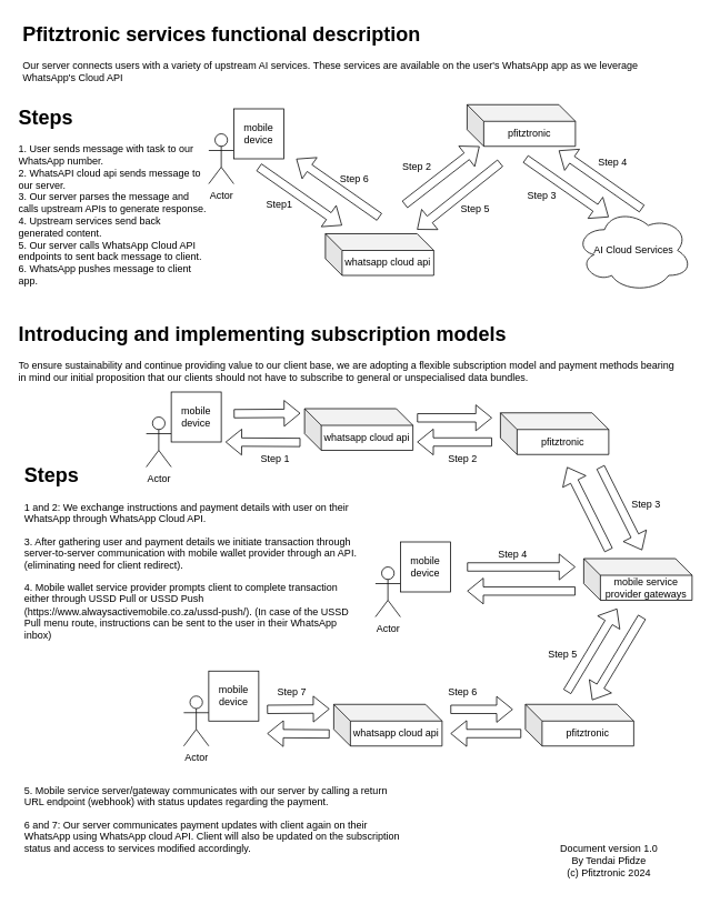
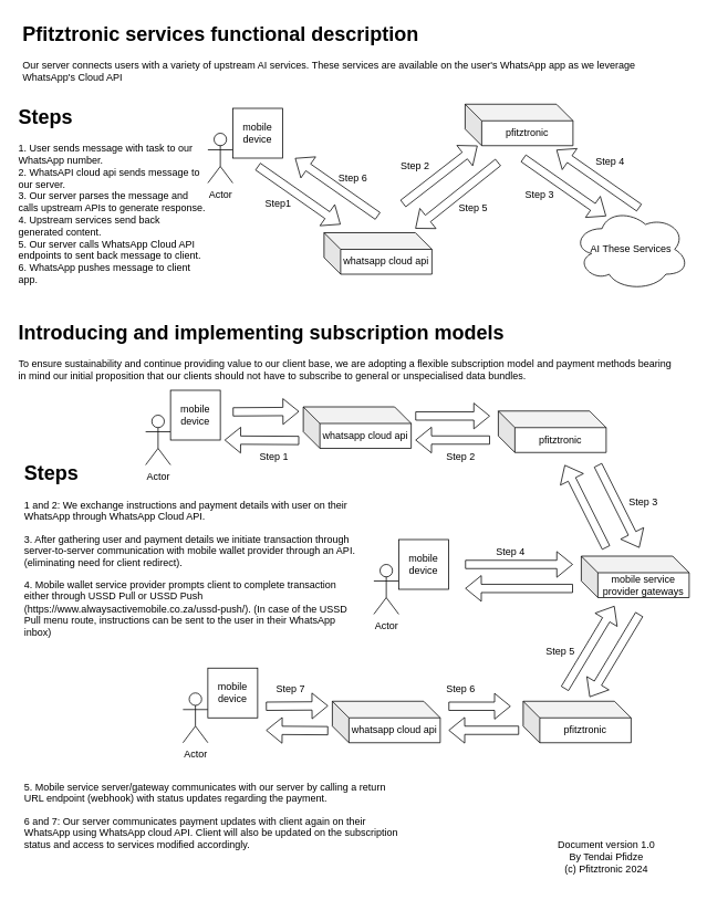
  <mxCell id="0" />
  <mxCell id="1" parent="0" />
  <mxCell id="2" value="Actor" style="shape=umlActor;verticalLabelPosition=bottom;verticalAlign=top;html=1;outlineConnect=0;" vertex="1" parent="1"><mxGeometry x="250" y="160" width="30" height="60" as="geometry" /></mxCell>
  <mxCell id="3" value="mobile device" style="whiteSpace=wrap;html=1;aspect=fixed;" vertex="1" parent="1"><mxGeometry x="280" y="130" width="60" height="60" as="geometry" /></mxCell>
  <mxCell id="4" value="whatsapp cloud api" style="shape=cube;whiteSpace=wrap;html=1;boundedLbl=1;backgroundOutline=1;darkOpacity=0.05;darkOpacity2=0.1;" vertex="1" parent="1"><mxGeometry x="390" y="280" width="130" height="50" as="geometry" /></mxCell>
  <mxCell id="5" value="pfitztronic" style="shape=cube;whiteSpace=wrap;html=1;boundedLbl=1;backgroundOutline=1;darkOpacity=0.05;darkOpacity2=0.1;" vertex="1" parent="1"><mxGeometry x="560" y="125" width="130" height="50" as="geometry" /></mxCell>
- <mxCell id="6" value="AI Cloud Services" style="ellipse;shape=cloud;whiteSpace=wrap;html=1;" vertex="1" parent="1"><mxGeometry x="690" y="250" width="140" height="100" as="geometry" /></mxCell>
+ <mxCell id="6" value="AI These Services" style="ellipse;shape=cloud;whiteSpace=wrap;html=1;" vertex="1" parent="1"><mxGeometry x="690" y="250" width="140" height="100" as="geometry" /></mxCell>
  <mxCell id="7" value="" style="shape=flexArrow;endArrow=classic;html=1;rounded=0;" edge="1" parent="1"><mxGeometry width="50" height="50" relative="1" as="geometry"><mxPoint x="310" y="200" as="sourcePoint" /><mxPoint x="410" y="270" as="targetPoint" /></mxGeometry></mxCell>
  <mxCell id="8" value="" style="shape=flexArrow;endArrow=classic;html=1;rounded=0;" edge="1" parent="1"><mxGeometry width="50" height="50" relative="1" as="geometry"><mxPoint x="455" y="260" as="sourcePoint" /><mxPoint x="355" y="190" as="targetPoint" /></mxGeometry></mxCell>
  <mxCell id="9" value="" style="shape=flexArrow;endArrow=classic;html=1;rounded=0;" edge="1" parent="1"><mxGeometry width="50" height="50" relative="1" as="geometry"><mxPoint x="485" y="245" as="sourcePoint" /><mxPoint x="575" y="175" as="targetPoint" /></mxGeometry></mxCell>
  <mxCell id="10" value="" style="shape=flexArrow;endArrow=classic;html=1;rounded=0;entryX=1;entryY=1;entryDx=0;entryDy=0;entryPerimeter=0;" edge="1" parent="1"><mxGeometry width="50" height="50" relative="1" as="geometry"><mxPoint x="600" y="195" as="sourcePoint" /><mxPoint x="500" y="275" as="targetPoint" /></mxGeometry></mxCell>
  <mxCell id="11" value="" style="shape=flexArrow;endArrow=classic;html=1;rounded=0;" edge="1" parent="1"><mxGeometry width="50" height="50" relative="1" as="geometry"><mxPoint x="770" y="250" as="sourcePoint" /><mxPoint x="670" y="180" as="targetPoint" /></mxGeometry></mxCell>
  <mxCell id="12" value="" style="shape=flexArrow;endArrow=classic;html=1;rounded=0;" edge="1" parent="1"><mxGeometry width="50" height="50" relative="1" as="geometry"><mxPoint x="630" y="190" as="sourcePoint" /><mxPoint x="730" y="260" as="targetPoint" /></mxGeometry></mxCell>
  <mxCell id="13" value="Actor" style="shape=umlActor;verticalLabelPosition=bottom;verticalAlign=top;html=1;outlineConnect=0;" vertex="1" parent="1"><mxGeometry x="175" y="500" width="30" height="60" as="geometry" /></mxCell>
  <mxCell id="14" value="mobile device" style="whiteSpace=wrap;html=1;aspect=fixed;" vertex="1" parent="1"><mxGeometry x="205" y="470" width="60" height="60" as="geometry" /></mxCell>
  <mxCell id="15" value="" style="shape=flexArrow;endArrow=classic;html=1;rounded=0;" edge="1" parent="1"><mxGeometry width="50" height="50" relative="1" as="geometry"><mxPoint x="280" y="496" as="sourcePoint" /><mxPoint x="360" y="495.5" as="targetPoint" /></mxGeometry></mxCell>
  <mxCell id="16" value="whatsapp cloud api" style="shape=cube;whiteSpace=wrap;html=1;boundedLbl=1;backgroundOutline=1;darkOpacity=0.05;darkOpacity2=0.1;" vertex="1" parent="1"><mxGeometry x="365" y="490" width="130" height="50" as="geometry" /></mxCell>
  <mxCell id="17" value="" style="shape=flexArrow;endArrow=classic;html=1;rounded=0;" edge="1" parent="1"><mxGeometry width="50" height="50" relative="1" as="geometry"><mxPoint x="360" y="530.5" as="sourcePoint" /><mxPoint x="270" y="530" as="targetPoint" /></mxGeometry></mxCell>
  <mxCell id="18" value="" style="shape=flexArrow;endArrow=classic;html=1;rounded=0;" edge="1" parent="1"><mxGeometry width="50" height="50" relative="1" as="geometry"><mxPoint x="500" y="501" as="sourcePoint" /><mxPoint x="590" y="501" as="targetPoint" /></mxGeometry></mxCell>
  <mxCell id="19" value="" style="shape=flexArrow;endArrow=classic;html=1;rounded=0;" edge="1" parent="1"><mxGeometry width="50" height="50" relative="1" as="geometry"><mxPoint x="590" y="530" as="sourcePoint" /><mxPoint x="500" y="530" as="targetPoint" /></mxGeometry></mxCell>
  <mxCell id="20" value="mobile service provider gateways" style="shape=cube;whiteSpace=wrap;html=1;boundedLbl=1;backgroundOutline=1;darkOpacity=0.05;darkOpacity2=0.1;" vertex="1" parent="1"><mxGeometry x="700" y="670" width="130" height="50" as="geometry" /></mxCell>
  <mxCell id="21" value="Actor" style="shape=umlActor;verticalLabelPosition=bottom;verticalAlign=top;html=1;outlineConnect=0;" vertex="1" parent="1"><mxGeometry x="450" y="680" width="30" height="60" as="geometry" /></mxCell>
  <mxCell id="22" value="mobile device" style="whiteSpace=wrap;html=1;aspect=fixed;" vertex="1" parent="1"><mxGeometry x="480" y="650" width="60" height="60" as="geometry" /></mxCell>
  <mxCell id="23" value="" style="shape=flexArrow;endArrow=classic;html=1;rounded=0;" edge="1" parent="1"><mxGeometry width="50" height="50" relative="1" as="geometry"><mxPoint x="560" y="680" as="sourcePoint" /><mxPoint x="690" y="680" as="targetPoint" /></mxGeometry></mxCell>
  <mxCell id="24" value="" style="shape=flexArrow;endArrow=classic;html=1;rounded=0;" edge="1" parent="1"><mxGeometry width="50" height="50" relative="1" as="geometry"><mxPoint x="690" y="708.95" as="sourcePoint" /><mxPoint x="560" y="708.95" as="targetPoint" /></mxGeometry></mxCell>
  <mxCell id="25" value="" style="shape=flexArrow;endArrow=classic;html=1;rounded=0;" edge="1" parent="1"><mxGeometry width="50" height="50" relative="1" as="geometry"><mxPoint x="770" y="740" as="sourcePoint" /><mxPoint x="710" y="840" as="targetPoint" /></mxGeometry></mxCell>
  <mxCell id="26" value="pfitztronic" style="shape=cube;whiteSpace=wrap;html=1;boundedLbl=1;backgroundOutline=1;darkOpacity=0.05;darkOpacity2=0.1;" vertex="1" parent="1"><mxGeometry x="630" y="845" width="130" height="50" as="geometry" /></mxCell>
  <mxCell id="27" value="pfitztronic" style="shape=cube;whiteSpace=wrap;html=1;boundedLbl=1;backgroundOutline=1;darkOpacity=0.05;darkOpacity2=0.1;" vertex="1" parent="1"><mxGeometry x="600" y="495" width="130" height="50" as="geometry" /></mxCell>
  <mxCell id="28" value="" style="shape=flexArrow;endArrow=classic;html=1;rounded=0;" edge="1" parent="1"><mxGeometry width="50" height="50" relative="1" as="geometry"><mxPoint x="720" y="560" as="sourcePoint" /><mxPoint x="770" y="660" as="targetPoint" /></mxGeometry></mxCell>
  <mxCell id="29" value="" style="shape=flexArrow;endArrow=classic;html=1;rounded=0;" edge="1" parent="1"><mxGeometry width="50" height="50" relative="1" as="geometry"><mxPoint x="730" y="660" as="sourcePoint" /><mxPoint x="680" y="560" as="targetPoint" /></mxGeometry></mxCell>
  <mxCell id="30" value="" style="shape=flexArrow;endArrow=classic;html=1;rounded=0;" edge="1" parent="1"><mxGeometry width="50" height="50" relative="1" as="geometry"><mxPoint x="680" y="830" as="sourcePoint" /><mxPoint x="740" y="730" as="targetPoint" /></mxGeometry></mxCell>
  <mxCell id="31" value="Actor" style="shape=umlActor;verticalLabelPosition=bottom;verticalAlign=top;html=1;outlineConnect=0;" vertex="1" parent="1"><mxGeometry x="220" y="835" width="30" height="60" as="geometry" /></mxCell>
  <mxCell id="32" value="mobile device" style="whiteSpace=wrap;html=1;aspect=fixed;" vertex="1" parent="1"><mxGeometry x="250" y="805" width="60" height="60" as="geometry" /></mxCell>
  <mxCell id="33" value="" style="shape=flexArrow;endArrow=classic;html=1;rounded=0;" edge="1" parent="1"><mxGeometry width="50" height="50" relative="1" as="geometry"><mxPoint x="320" y="851" as="sourcePoint" /><mxPoint x="395" y="850.5" as="targetPoint" /></mxGeometry></mxCell>
  <mxCell id="34" value="whatsapp cloud api" style="shape=cube;whiteSpace=wrap;html=1;boundedLbl=1;backgroundOutline=1;darkOpacity=0.05;darkOpacity2=0.1;" vertex="1" parent="1"><mxGeometry x="400" y="845" width="130" height="50" as="geometry" /></mxCell>
  <mxCell id="35" value="" style="shape=flexArrow;endArrow=classic;html=1;rounded=0;" edge="1" parent="1"><mxGeometry width="50" height="50" relative="1" as="geometry"><mxPoint x="395" y="880.5" as="sourcePoint" /><mxPoint x="320" y="880" as="targetPoint" /></mxGeometry></mxCell>
  <mxCell id="36" value="" style="shape=flexArrow;endArrow=classic;html=1;rounded=0;" edge="1" parent="1"><mxGeometry width="50" height="50" relative="1" as="geometry"><mxPoint x="540" y="851" as="sourcePoint" /><mxPoint x="615" y="851" as="targetPoint" /></mxGeometry></mxCell>
  <mxCell id="37" value="" style="shape=flexArrow;endArrow=classic;html=1;rounded=0;" edge="1" parent="1"><mxGeometry width="50" height="50" relative="1" as="geometry"><mxPoint x="625" y="880" as="sourcePoint" /><mxPoint x="540" y="880" as="targetPoint" /></mxGeometry></mxCell>
  <mxCell id="38" value="&lt;h1 style=&quot;margin-top: 0px;&quot;&gt;Pfitztronic services functional description&lt;/h1&gt;&lt;p&gt;Our server connects users with a variety of upstream AI services. These services are available on the user's WhatsApp app as we leverage WhatsApp's Cloud API&lt;/p&gt;" style="text;html=1;whiteSpace=wrap;overflow=hidden;rounded=0;" vertex="1" parent="1"><mxGeometry x="25" y="20" width="765" height="90" as="geometry" /></mxCell>
  <mxCell id="39" value="Step 2" style="text;html=1;align=center;verticalAlign=middle;whiteSpace=wrap;rounded=0;" vertex="1" parent="1"><mxGeometry x="470" y="185" width="60" height="30" as="geometry" /></mxCell>
  <mxCell id="40" value="Step1" style="text;html=1;align=center;verticalAlign=middle;whiteSpace=wrap;rounded=0;" vertex="1" parent="1"><mxGeometry x="305" y="230" width="60" height="30" as="geometry" /></mxCell>
  <mxCell id="41" value="Step 3" style="text;html=1;align=center;verticalAlign=middle;whiteSpace=wrap;rounded=0;" vertex="1" parent="1"><mxGeometry x="620" y="220" width="60" height="30" as="geometry" /></mxCell>
  <mxCell id="42" value="Step 6" style="text;html=1;align=center;verticalAlign=middle;whiteSpace=wrap;rounded=0;" vertex="1" parent="1"><mxGeometry x="395" y="200" width="60" height="30" as="geometry" /></mxCell>
  <mxCell id="43" value="Step 4" style="text;html=1;align=center;verticalAlign=middle;whiteSpace=wrap;rounded=0;" vertex="1" parent="1"><mxGeometry x="705" y="180" width="60" height="30" as="geometry" /></mxCell>
  <mxCell id="44" value="Step 5" style="text;html=1;align=center;verticalAlign=middle;whiteSpace=wrap;rounded=0;" vertex="1" parent="1"><mxGeometry x="540" y="235" width="60" height="30" as="geometry" /></mxCell>
  <mxCell id="45" value="&lt;h1 style=&quot;margin-top: 0px;&quot;&gt;Steps&lt;/h1&gt;&lt;div&gt;1. User sends message with task to our WhatsApp number.&lt;/div&gt;&lt;div&gt;2. WhatsAPI cloud api sends message to our server.&lt;/div&gt;&lt;div&gt;3. Our server parses the message and calls upstream APIs to generate response.&lt;/div&gt;&lt;div&gt;4. Upstream services send back generated content.&lt;/div&gt;&lt;div&gt;5. Our server calls WhatsApp Cloud API endpoints to sent back message to client.&lt;/div&gt;&lt;div&gt;6. WhatsApp pushes message to client app.&lt;/div&gt;" style="text;html=1;whiteSpace=wrap;overflow=hidden;rounded=0;" vertex="1" parent="1"><mxGeometry x="20" y="120" width="230" height="250" as="geometry" /></mxCell>
  <mxCell id="46" value="&lt;h1 style=&quot;margin-top: 0px;&quot;&gt;Introducing and implementing subscription models&lt;/h1&gt;&lt;p&gt;To ensure sustainability and continue providing value to our client base, we are adopting a flexible subscription model and payment methods bearing in mind our initial proposition that our clients should not have to subscribe to general or unspecialised data bundles.&lt;/p&gt;" style="text;html=1;whiteSpace=wrap;overflow=hidden;rounded=0;" vertex="1" parent="1"><mxGeometry x="20" y="380" width="800" height="90" as="geometry" /></mxCell>
  <mxCell id="47" value="Step 1" style="text;html=1;align=center;verticalAlign=middle;whiteSpace=wrap;rounded=0;" vertex="1" parent="1"><mxGeometry x="300" y="535" width="60" height="30" as="geometry" /></mxCell>
  <mxCell id="48" value="Step 2" style="text;html=1;align=center;verticalAlign=middle;whiteSpace=wrap;rounded=0;" vertex="1" parent="1"><mxGeometry x="525" y="535" width="60" height="30" as="geometry" /></mxCell>
  <mxCell id="49" value="Step 3" style="text;html=1;align=center;verticalAlign=middle;whiteSpace=wrap;rounded=0;" vertex="1" parent="1"><mxGeometry x="745" y="590" width="60" height="30" as="geometry" /></mxCell>
  <mxCell id="50" value="Step 4" style="text;html=1;align=center;verticalAlign=middle;whiteSpace=wrap;rounded=0;" vertex="1" parent="1"><mxGeometry x="585" y="650" width="60" height="30" as="geometry" /></mxCell>
  <mxCell id="51" value="Step 5" style="text;html=1;align=center;verticalAlign=middle;whiteSpace=wrap;rounded=0;" vertex="1" parent="1"><mxGeometry x="645" y="770" width="60" height="30" as="geometry" /></mxCell>
  <mxCell id="52" value="Step 6" style="text;html=1;align=center;verticalAlign=middle;whiteSpace=wrap;rounded=0;" vertex="1" parent="1"><mxGeometry x="525" y="815" width="60" height="30" as="geometry" /></mxCell>
  <mxCell id="53" value="Step 7" style="text;html=1;align=center;verticalAlign=middle;whiteSpace=wrap;rounded=0;" vertex="1" parent="1"><mxGeometry x="320" y="815" width="60" height="30" as="geometry" /></mxCell>
  <mxCell id="54" value="&lt;h1 style=&quot;margin-top: 0px;&quot;&gt;Steps&lt;/h1&gt;&lt;p&gt;1 and 2: We exchange instructions and payment details with user on their WhatsApp through WhatsApp Cloud API.&lt;/p&gt;&lt;p&gt;3. After gathering user and payment details we initiate transaction through server-to-server communication with mobile wallet provider through an API. (eliminating need for client redirect).&lt;/p&gt;&lt;p&gt;4. Mobile wallet service provider prompts client to complete transaction either through USSD Pull or USSD Push (https://www.alwaysactivemobile.co.za/ussd-push/). (In case of the USSD Pull menu route, instructions can be sent to the user in their WhatsApp inbox)&lt;/p&gt;" style="text;html=1;whiteSpace=wrap;overflow=hidden;rounded=0;" vertex="1" parent="1"><mxGeometry x="27" y="550" width="405" height="235" as="geometry" /></mxCell>
  <mxCell id="55" value="&lt;h1 style=&quot;margin-top: 0px;&quot;&gt;&lt;br&gt;&lt;/h1&gt;&lt;p&gt;5. Mobile service server/gateway communicates with our server by calling a return URL endpoint (webhook) with status updates regarding the payment.&lt;/p&gt;&lt;p&gt;6 and 7: Our server communicates payment updates with client again on their WhatsApp using WhatsApp cloud API. Client will also be updated on the subscription status and access to services modified accordingly.&lt;/p&gt;" style="text;html=1;whiteSpace=wrap;overflow=hidden;rounded=0;" vertex="1" parent="1"><mxGeometry x="27" y="890" width="463" height="150" as="geometry" /></mxCell>
  <mxCell id="56" value="Document version 1.0&lt;div&gt;By Tendai Pfidze&lt;/div&gt;&lt;div&gt;(c) Pfitztronic 2024&lt;/div&gt;" style="text;html=1;align=center;verticalAlign=middle;resizable=0;points=[];autosize=1;strokeColor=none;fillColor=none;" vertex="1" parent="1"><mxGeometry x="660" y="1003" width="140" height="60" as="geometry" /></mxCell>
